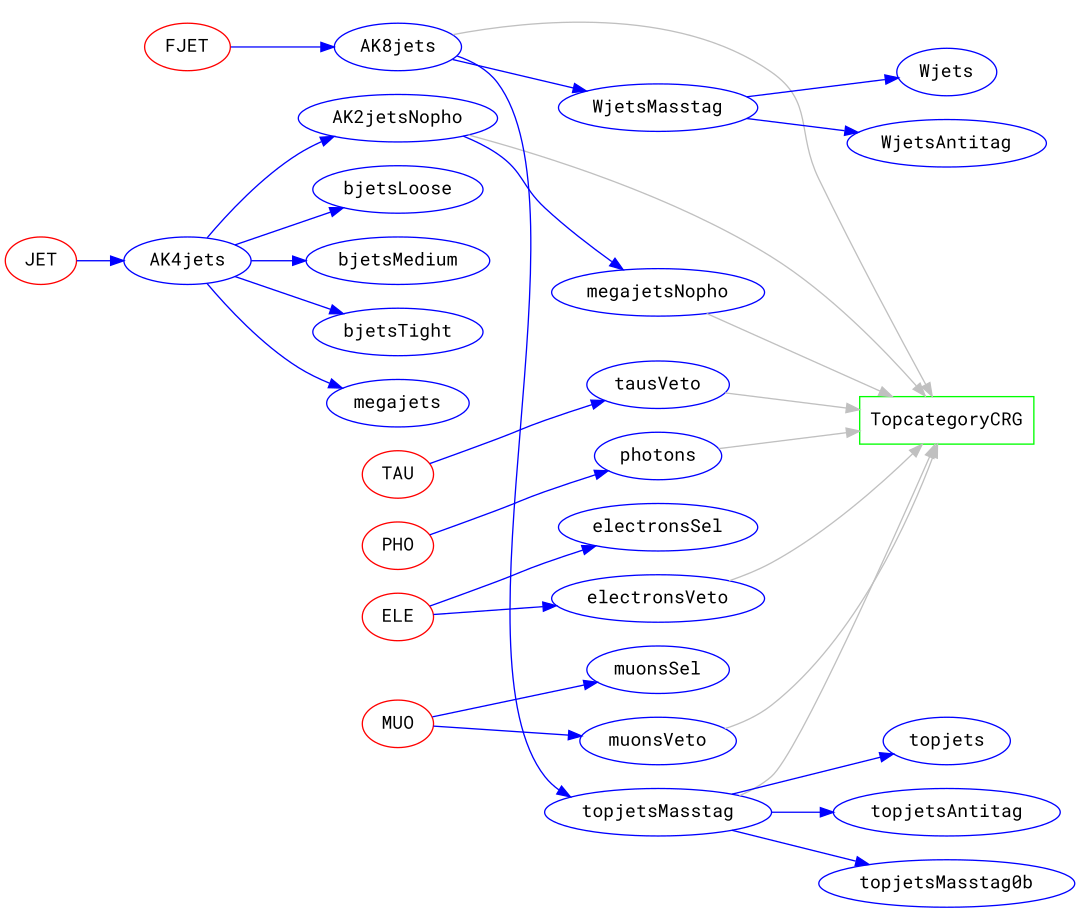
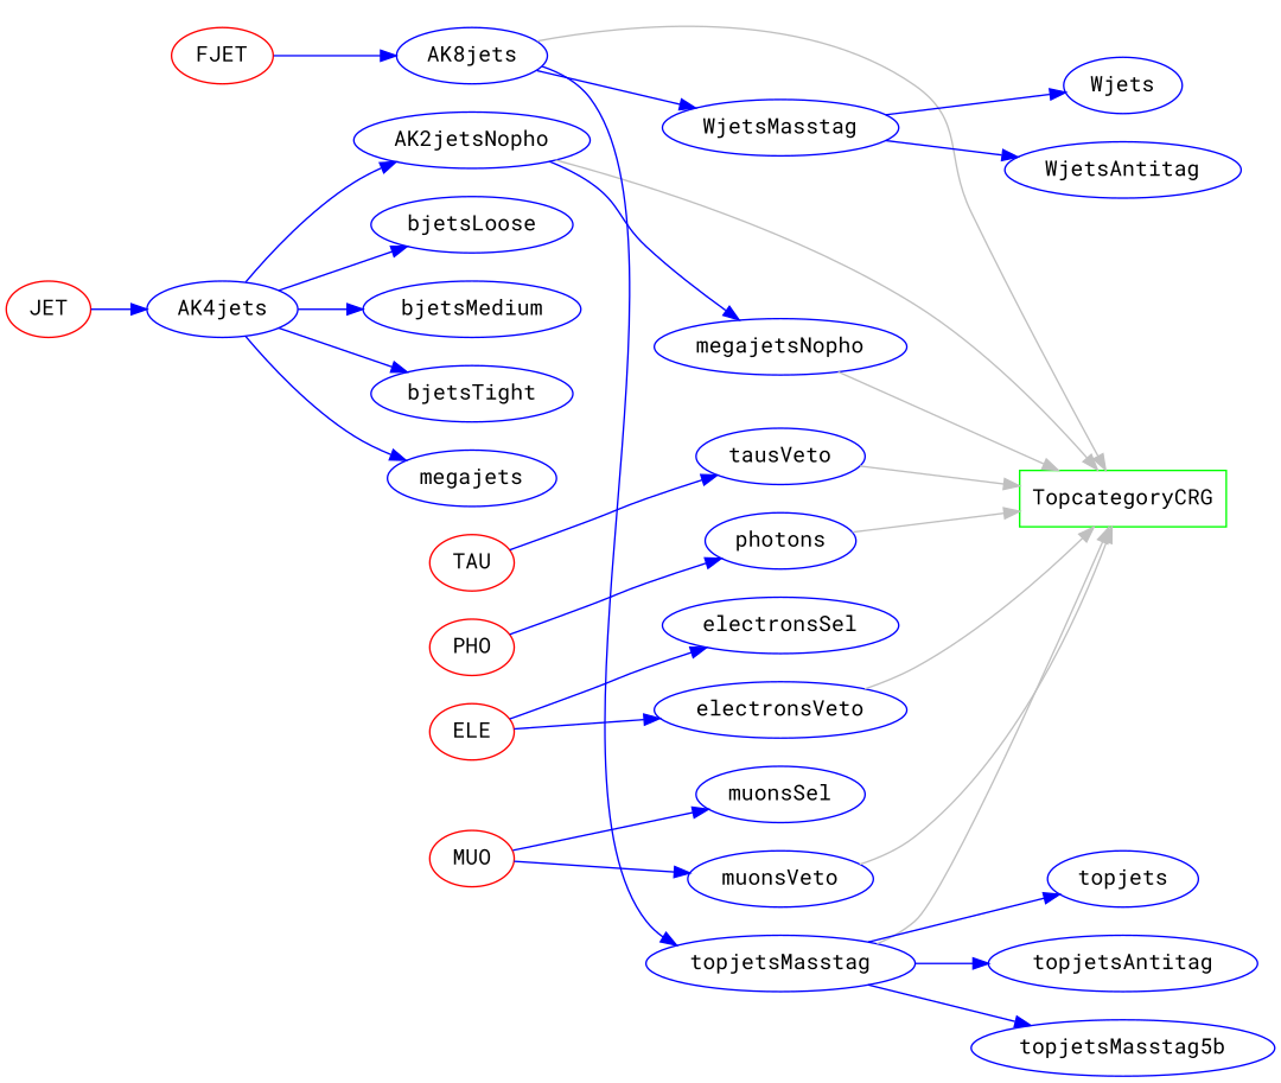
  digraph {
    fontname="Roboto Mono"
    ordering=out
    rankdir=LR
    node [color=blue fontname="Roboto Mono"]
    edge [color=blue fontname="Roboto Mono"]
    n1 [label=AK2jetsNopho]
    AK4jets
    bjetsLoose
    bjetsMedium
    bjetsTight
    megajets
    TopcategoryCRG [color=green shape=box]
    megajetsNopho
    AK8jets
    WjetsMasstag
    topjetsMasstag
    Wjets
    WjetsAntitag
    topjets
    topjetsAntitag
-   topjetsMasstag0b
+   topjetsMasstag0b [label=topjetsMasstag5b]
    ELE [color=red]
    electronsSel
    electronsVeto
    FJET [color=red]
    JET [color=red]
    MUO [color=red]
    muonsSel
    muonsVeto
    PHO [color=red]
    photons
    TAU [color=red]
    tausVeto
    n1 -> TopcategoryCRG [color=grey]
    n1 -> megajetsNopho
    AK4jets -> n1
    AK4jets -> bjetsLoose
    AK4jets -> bjetsMedium
    AK4jets -> bjetsTight
    AK4jets -> megajets
    megajetsNopho -> TopcategoryCRG [color=grey]
    AK8jets -> TopcategoryCRG [color=grey]
    AK8jets -> WjetsMasstag
    AK8jets -> topjetsMasstag
    WjetsMasstag -> Wjets
    WjetsMasstag -> WjetsAntitag
    topjetsMasstag -> TopcategoryCRG [color=grey]
    topjetsMasstag -> topjets
    topjetsMasstag -> topjetsAntitag
    topjetsMasstag -> topjetsMasstag0b
    ELE -> electronsSel
    ELE -> electronsVeto
    electronsVeto -> TopcategoryCRG [color=grey]
    FJET -> AK8jets
    JET -> AK4jets
    MUO -> muonsSel
    MUO -> muonsVeto
    muonsVeto -> TopcategoryCRG [color=grey]
    PHO -> photons
    photons -> TopcategoryCRG [color=grey]
    TAU -> tausVeto
    tausVeto -> TopcategoryCRG [color=grey]
  }
